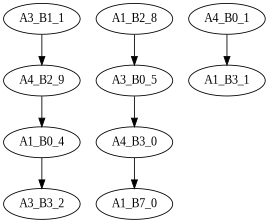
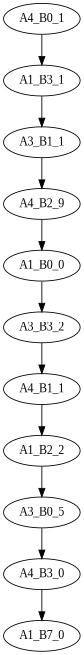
  digraph {
    fontname="Liberation Serif"
    node [fontname="Liberation Serif"]
    edge [fontname="Liberation Serif"]
    n1 [label=A4_B2_9]
    A3_B1_1
-   A1_B0_0 [label=A1_B0_4]
+   A1_B0_0
    n4 [label=A3_B3_2]
-   A1_B2_2 [label=A1_B2_8]
+   A4_B1_1
+   A1_B2_2
    n7 [label=A3_B0_5]
    A4_B3_0
    n9 [label=A1_B7_0]
    A4_B0_1
    A1_B3_1
    n1 -> A1_B0_0
    A3_B1_1 -> n1
    A1_B0_0 -> n4
+   n4 -> A4_B1_1
+   A4_B1_1 -> A1_B2_2
    A1_B2_2 -> n7
    n7 -> A4_B3_0
    A4_B3_0 -> n9
    A4_B0_1 -> A1_B3_1
+   A1_B3_1 -> A3_B1_1
  }
